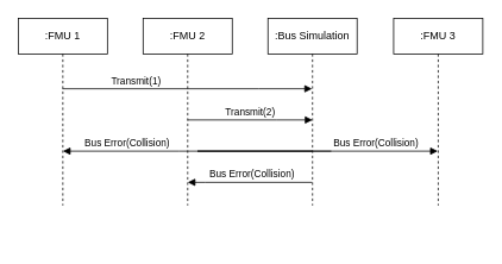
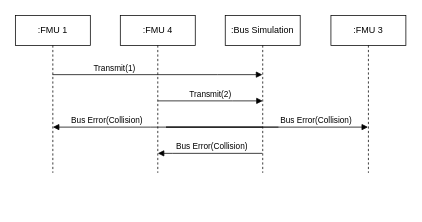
  <mxCell id="0" />
  <mxCell id="1" parent="0" />
  <mxCell id="2" value=":FMU 1" style="shape=umlLifeline;perimeter=lifelinePerimeter;whiteSpace=wrap;html=1;container=1;dropTarget=0;collapsible=0;recursiveResize=0;outlineConnect=0;portConstraint=eastwest;newEdgeStyle={&quot;edgeStyle&quot;:&quot;elbowEdgeStyle&quot;,&quot;elbow&quot;:&quot;vertical&quot;,&quot;curved&quot;:0,&quot;rounded&quot;:0};" parent="1" vertex="1"><mxGeometry x="20" y="20" width="100" height="210" as="geometry" /></mxCell>
  <mxCell id="3" value=":Bus Simulation" style="shape=umlLifeline;perimeter=lifelinePerimeter;whiteSpace=wrap;html=1;container=1;dropTarget=0;collapsible=0;recursiveResize=0;outlineConnect=0;portConstraint=eastwest;newEdgeStyle={&quot;edgeStyle&quot;:&quot;elbowEdgeStyle&quot;,&quot;elbow&quot;:&quot;vertical&quot;,&quot;curved&quot;:0,&quot;rounded&quot;:0};" parent="1" vertex="1"><mxGeometry x="300" y="20" width="100" height="210" as="geometry" /></mxCell>
  <mxCell id="4" value=":FMU 3" style="shape=umlLifeline;perimeter=lifelinePerimeter;whiteSpace=wrap;html=1;container=1;dropTarget=0;collapsible=0;recursiveResize=0;outlineConnect=0;portConstraint=eastwest;newEdgeStyle={&quot;edgeStyle&quot;:&quot;elbowEdgeStyle&quot;,&quot;elbow&quot;:&quot;vertical&quot;,&quot;curved&quot;:0,&quot;rounded&quot;:0};" parent="1" vertex="1"><mxGeometry x="441" y="20" width="100" height="210" as="geometry" /></mxCell>
  <mxCell id="5" value="Transmit(1)" style="html=1;verticalAlign=bottom;endArrow=block;edgeStyle=elbowEdgeStyle;elbow=vertical;curved=0;rounded=0;" parent="1" source="2" edge="1"><mxGeometry x="-0.412" width="80" relative="1" as="geometry"><mxPoint x="109.929" y="99" as="sourcePoint" /><mxPoint x="349.5" y="99" as="targetPoint" /><Array as="points"><mxPoint x="290" y="99" /><mxPoint x="310" y="99" /><mxPoint x="170" y="99" /></Array><mxPoint as="offset" /></mxGeometry></mxCell>
- <mxCell id="6" value=":FMU 2" style="shape=umlLifeline;perimeter=lifelinePerimeter;whiteSpace=wrap;html=1;container=1;dropTarget=0;collapsible=0;recursiveResize=0;outlineConnect=0;portConstraint=eastwest;newEdgeStyle={&quot;edgeStyle&quot;:&quot;elbowEdgeStyle&quot;,&quot;elbow&quot;:&quot;vertical&quot;,&quot;curved&quot;:0,&quot;rounded&quot;:0};" parent="1" vertex="1"><mxGeometry x="160" y="20" width="100" height="210" as="geometry" /></mxCell>
+ <mxCell id="6" value=":FMU 4" style="shape=umlLifeline;perimeter=lifelinePerimeter;whiteSpace=wrap;html=1;container=1;dropTarget=0;collapsible=0;recursiveResize=0;outlineConnect=0;portConstraint=eastwest;newEdgeStyle={&quot;edgeStyle&quot;:&quot;elbowEdgeStyle&quot;,&quot;elbow&quot;:&quot;vertical&quot;,&quot;curved&quot;:0,&quot;rounded&quot;:0};" parent="1" vertex="1"><mxGeometry x="160" y="20" width="100" height="210" as="geometry" /></mxCell>
  <mxCell id="7" value="Transmit(2)" style="html=1;verticalAlign=bottom;endArrow=block;edgeStyle=elbowEdgeStyle;elbow=vertical;curved=0;rounded=0;" parent="1" edge="1"><mxGeometry width="80" relative="1" as="geometry"><mxPoint x="210.024" y="134" as="sourcePoint" /><mxPoint x="350" y="134" as="targetPoint" /><Array as="points"><mxPoint x="310" y="134" /><mxPoint x="300" y="124" /><mxPoint x="320" y="124" /><mxPoint x="180" y="124" /></Array></mxGeometry></mxCell>
  <mxCell id="8" value="Bus Error(Collision)" style="html=1;verticalAlign=bottom;endArrow=block;edgeStyle=elbowEdgeStyle;elbow=vertical;curved=0;rounded=0;" parent="1" edge="1"><mxGeometry x="0.492" width="80" relative="1" as="geometry"><mxPoint x="349.5" y="169" as="sourcePoint" /><mxPoint x="70.024" y="169" as="targetPoint" /><Array as="points"><mxPoint x="200" y="169" /><mxPoint x="320" y="179" /><mxPoint x="330" y="229" /><mxPoint x="310" y="239" /><mxPoint x="190" y="199" /><mxPoint x="300" y="209" /><mxPoint x="320" y="209" /><mxPoint x="290" y="189" /></Array><mxPoint as="offset" /></mxGeometry></mxCell>
  <mxCell id="9" value="Bus Error(Collision)" style="html=1;verticalAlign=bottom;endArrow=block;edgeStyle=elbowEdgeStyle;elbow=vertical;curved=0;rounded=0;" parent="1" edge="1"><mxGeometry x="-0.018" width="80" relative="1" as="geometry"><mxPoint x="349.5" y="204" as="sourcePoint" /><mxPoint x="210.024" y="204" as="targetPoint" /><Array as="points"><mxPoint x="230" y="204" /><mxPoint x="300" y="194" /><mxPoint x="300" y="204" /><mxPoint x="320" y="214" /><mxPoint x="330" y="264" /><mxPoint x="310" y="274" /><mxPoint x="190" y="234" /><mxPoint x="300" y="244" /><mxPoint x="320" y="244" /><mxPoint x="290" y="224" /></Array><mxPoint as="offset" /></mxGeometry></mxCell>
  <mxCell id="10" value="Bus Error(Collision)" style="html=1;verticalAlign=bottom;endArrow=block;edgeStyle=elbowEdgeStyle;elbow=vertical;curved=0;rounded=0;" parent="1" edge="1"><mxGeometry x="0.669" width="80" relative="1" as="geometry"><mxPoint x="371" y="169" as="sourcePoint" /><mxPoint x="490.5" y="169" as="targetPoint" /><Array as="points"><mxPoint x="221" y="169" /><mxPoint x="341" y="179" /><mxPoint x="351" y="229" /><mxPoint x="331" y="239" /><mxPoint x="211" y="199" /><mxPoint x="321" y="209" /><mxPoint x="341" y="209" /><mxPoint x="311" y="189" /></Array><mxPoint as="offset" /></mxGeometry></mxCell>
